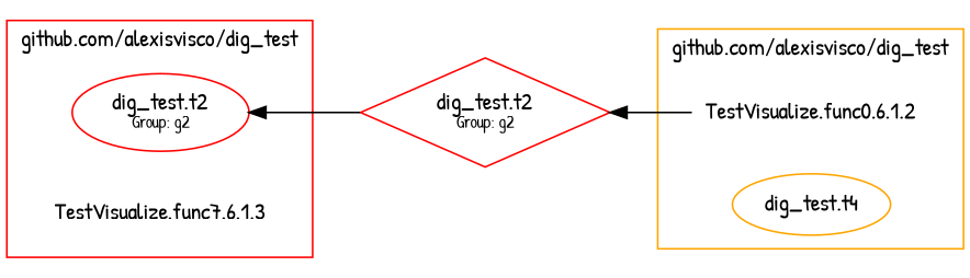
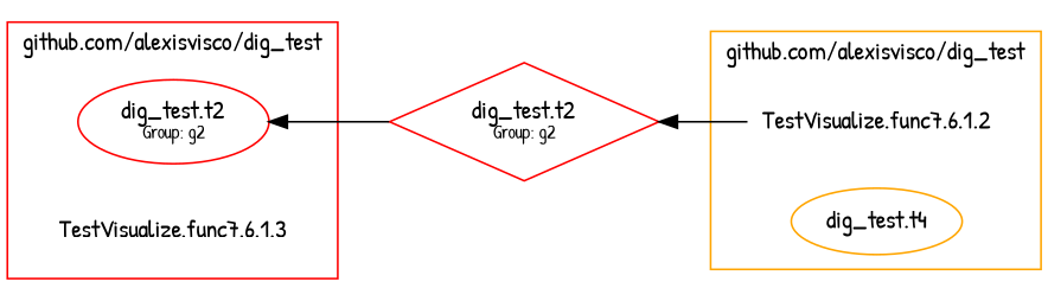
  digraph {
    compound=true
    rankdir=RL
    fontname="Patrick Hand"
    node [fontname="Patrick Hand"]
    edge [fontname="Patrick Hand"]
    n1 [color=red label=<dig_test.t2<BR /><FONT POINT-SIZE="10">Group: g2</FONT>>]
    n2 [label="TestVisualize.func7.6.1.3" shape=plaintext]
-   n3 [label="TestVisualize.func0.6.1.2" shape=plaintext]
+   n3 [label="TestVisualize.func7.6.1.2" shape=plaintext]
    n4 [color=orange label="dig_test.t4"]
    n5 [color=red label=<dig_test.t2<BR /><FONT POINT-SIZE="10">Group: g2</FONT>> shape=diamond]
    subgraph cluster_1 {
      color=red
      label="github.com/alexisvisco/dig_test"
      n1
      n2
    }
    subgraph cluster_2 {
      color=orange
      label="github.com/alexisvisco/dig_test"
      n3
      n4
    }
    n3 -> n5
    n5 -> n1
  }
